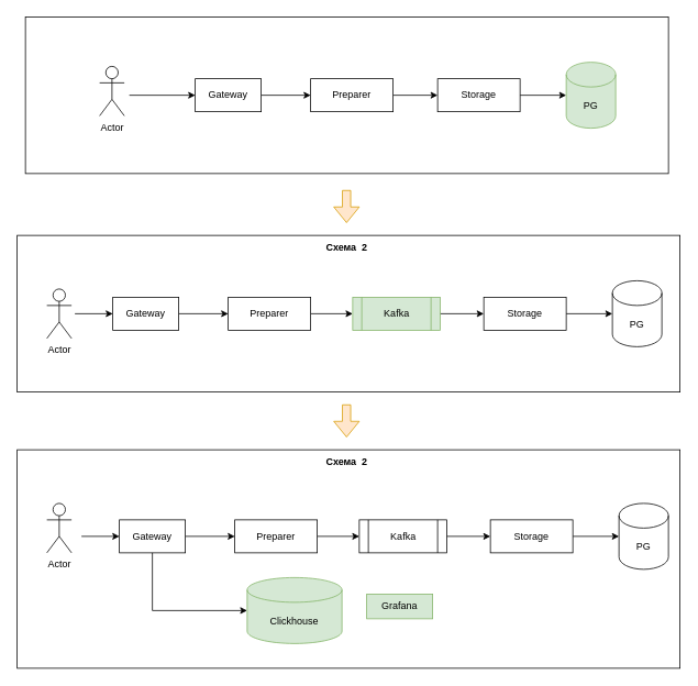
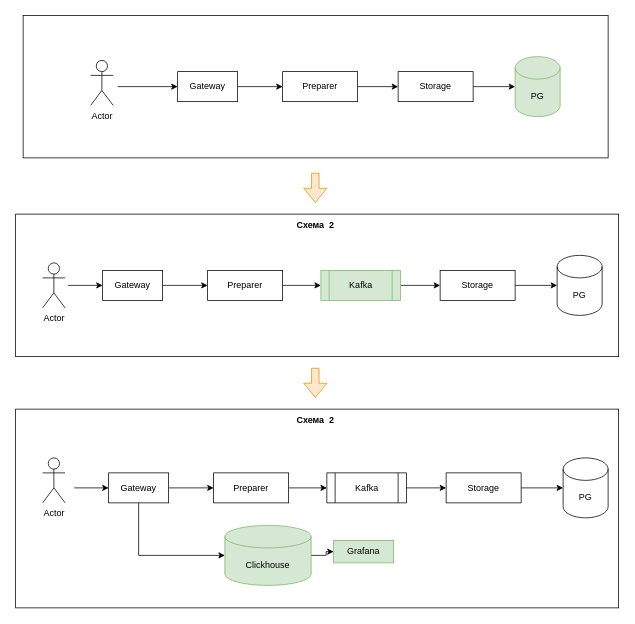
  <mxCell id="0" />
  <mxCell id="1" parent="0" />
  <mxCell id="2" value="" style="rounded=0;whiteSpace=wrap;html=1;" vertex="1" parent="1"><mxGeometry x="20" y="545" width="804" height="265" as="geometry" /></mxCell>
  <mxCell id="3" value="Схема&amp;nbsp; 2" style="text;html=1;strokeColor=none;fillColor=none;align=center;verticalAlign=middle;whiteSpace=wrap;rounded=0;fontStyle=1" vertex="1" parent="1"><mxGeometry x="390" y="545" width="60" height="30" as="geometry" /></mxCell>
  <mxCell id="4" value="" style="shape=flexArrow;endArrow=classic;html=1;fillColor=#ffe6cc;strokeColor=#d79b00;" edge="1" parent="1"><mxGeometry width="50" height="50" relative="1" as="geometry"><mxPoint x="419.55" y="490" as="sourcePoint" /><mxPoint x="419.55" y="530" as="targetPoint" /></mxGeometry></mxCell>
  <mxCell id="5" value="" style="rounded=0;whiteSpace=wrap;html=1;" vertex="1" parent="1"><mxGeometry x="20" y="285" width="804" height="190" as="geometry" /></mxCell>
  <mxCell id="6" value="" style="rounded=0;whiteSpace=wrap;html=1;" vertex="1" parent="1"><mxGeometry x="30" y="20" width="780" height="190" as="geometry" /></mxCell>
  <mxCell id="7" style="edgeStyle=orthogonalEdgeStyle;rounded=0;orthogonalLoop=1;jettySize=auto;html=1;" parent="1" source="8" target="11" edge="1"><mxGeometry relative="1" as="geometry" /></mxCell>
  <mxCell id="8" value="Gateway" style="rounded=0;whiteSpace=wrap;html=1;" parent="1" vertex="1"><mxGeometry x="236" y="95" width="80" height="40" as="geometry" /></mxCell>
  <mxCell id="9" value="" style="endArrow=classic;html=1;rounded=0;entryX=0;entryY=0.5;entryDx=0;entryDy=0;" parent="1" target="8" edge="1"><mxGeometry width="50" height="50" relative="1" as="geometry"><mxPoint x="156" y="115" as="sourcePoint" /><mxPoint x="216" y="115" as="targetPoint" /></mxGeometry></mxCell>
  <mxCell id="10" style="edgeStyle=orthogonalEdgeStyle;rounded=0;orthogonalLoop=1;jettySize=auto;html=1;entryX=0;entryY=0.5;entryDx=0;entryDy=0;" parent="1" source="11" target="13" edge="1"><mxGeometry relative="1" as="geometry" /></mxCell>
  <mxCell id="11" value="Preparer" style="rounded=0;whiteSpace=wrap;html=1;" parent="1" vertex="1"><mxGeometry x="376" y="95" width="100" height="40" as="geometry" /></mxCell>
  <mxCell id="12" style="edgeStyle=orthogonalEdgeStyle;rounded=0;orthogonalLoop=1;jettySize=auto;html=1;entryX=0;entryY=0.5;entryDx=0;entryDy=0;entryPerimeter=0;" parent="1" source="13" target="14" edge="1"><mxGeometry relative="1" as="geometry" /></mxCell>
  <mxCell id="13" value="Storage" style="rounded=0;whiteSpace=wrap;html=1;" parent="1" vertex="1"><mxGeometry x="530" y="95" width="100" height="40" as="geometry" /></mxCell>
  <mxCell id="14" value="PG" style="shape=cylinder3;whiteSpace=wrap;html=1;boundedLbl=1;backgroundOutline=1;size=15;fillColor=#d5e8d4;strokeColor=#82b366;" parent="1" vertex="1"><mxGeometry x="686" y="75" width="60" height="80" as="geometry" /></mxCell>
  <mxCell id="15" style="edgeStyle=orthogonalEdgeStyle;rounded=0;orthogonalLoop=1;jettySize=auto;html=1;" parent="1" source="16" target="19" edge="1"><mxGeometry relative="1" as="geometry" /></mxCell>
  <mxCell id="16" value="Gateway" style="rounded=0;whiteSpace=wrap;html=1;" parent="1" vertex="1"><mxGeometry x="136" y="360" width="80" height="40" as="geometry" /></mxCell>
  <mxCell id="17" value="" style="endArrow=classic;html=1;rounded=0;entryX=0;entryY=0.5;entryDx=0;entryDy=0;" parent="1" target="16" edge="1"><mxGeometry width="50" height="50" relative="1" as="geometry"><mxPoint x="90" y="380" as="sourcePoint" /><mxPoint x="116" y="380" as="targetPoint" /></mxGeometry></mxCell>
  <mxCell id="18" style="edgeStyle=orthogonalEdgeStyle;rounded=0;orthogonalLoop=1;jettySize=auto;html=1;entryX=0;entryY=0.5;entryDx=0;entryDy=0;" parent="1" source="19" target="24" edge="1"><mxGeometry relative="1" as="geometry" /></mxCell>
  <mxCell id="19" value="Preparer" style="rounded=0;whiteSpace=wrap;html=1;" parent="1" vertex="1"><mxGeometry x="276" y="360" width="100" height="40" as="geometry" /></mxCell>
  <mxCell id="20" style="edgeStyle=orthogonalEdgeStyle;rounded=0;orthogonalLoop=1;jettySize=auto;html=1;entryX=0;entryY=0.5;entryDx=0;entryDy=0;entryPerimeter=0;" parent="1" source="21" target="22" edge="1"><mxGeometry relative="1" as="geometry" /></mxCell>
  <mxCell id="21" value="Storage" style="rounded=0;whiteSpace=wrap;html=1;" parent="1" vertex="1"><mxGeometry x="586" y="360" width="100" height="40" as="geometry" /></mxCell>
  <mxCell id="22" value="PG" style="shape=cylinder3;whiteSpace=wrap;html=1;boundedLbl=1;backgroundOutline=1;size=15;" parent="1" vertex="1"><mxGeometry x="742" y="340" width="60" height="80" as="geometry" /></mxCell>
  <mxCell id="23" style="edgeStyle=orthogonalEdgeStyle;rounded=0;orthogonalLoop=1;jettySize=auto;html=1;entryX=0;entryY=0.5;entryDx=0;entryDy=0;" parent="1" source="24" target="21" edge="1"><mxGeometry relative="1" as="geometry" /></mxCell>
  <mxCell id="24" value="Kafka" style="shape=process;whiteSpace=wrap;html=1;backgroundOutline=1;fillColor=#d5e8d4;strokeColor=#82b366;" parent="1" vertex="1"><mxGeometry x="427" y="360" width="106" height="40" as="geometry" /></mxCell>
  <mxCell id="25" style="edgeStyle=orthogonalEdgeStyle;rounded=0;orthogonalLoop=1;jettySize=auto;html=1;" parent="1" source="26" target="29" edge="1"><mxGeometry relative="1" as="geometry" /></mxCell>
  <mxCell id="26" value="Gateway" style="rounded=0;whiteSpace=wrap;html=1;" parent="1" vertex="1"><mxGeometry x="144" y="630" width="80" height="40" as="geometry" /></mxCell>
  <mxCell id="27" value="" style="endArrow=classic;html=1;rounded=0;entryX=0;entryY=0.5;entryDx=0;entryDy=0;" parent="1" target="26" edge="1"><mxGeometry width="50" height="50" relative="1" as="geometry"><mxPoint x="98" y="650" as="sourcePoint" /><mxPoint x="124" y="650" as="targetPoint" /></mxGeometry></mxCell>
  <mxCell id="28" style="edgeStyle=orthogonalEdgeStyle;rounded=0;orthogonalLoop=1;jettySize=auto;html=1;entryX=0;entryY=0.5;entryDx=0;entryDy=0;" parent="1" source="29" target="34" edge="1"><mxGeometry relative="1" as="geometry" /></mxCell>
  <mxCell id="29" value="Preparer" style="rounded=0;whiteSpace=wrap;html=1;" parent="1" vertex="1"><mxGeometry x="284" y="630" width="100" height="40" as="geometry" /></mxCell>
  <mxCell id="30" style="edgeStyle=orthogonalEdgeStyle;rounded=0;orthogonalLoop=1;jettySize=auto;html=1;entryX=0;entryY=0.5;entryDx=0;entryDy=0;entryPerimeter=0;" parent="1" source="31" target="32" edge="1"><mxGeometry relative="1" as="geometry" /></mxCell>
  <mxCell id="31" value="Storage" style="rounded=0;whiteSpace=wrap;html=1;" parent="1" vertex="1"><mxGeometry x="594" y="630" width="100" height="40" as="geometry" /></mxCell>
  <mxCell id="32" value="PG" style="shape=cylinder3;whiteSpace=wrap;html=1;boundedLbl=1;backgroundOutline=1;size=15;" parent="1" vertex="1"><mxGeometry x="750" y="610" width="60" height="80" as="geometry" /></mxCell>
  <mxCell id="33" style="edgeStyle=orthogonalEdgeStyle;rounded=0;orthogonalLoop=1;jettySize=auto;html=1;entryX=0;entryY=0.5;entryDx=0;entryDy=0;" parent="1" source="34" target="31" edge="1"><mxGeometry relative="1" as="geometry" /></mxCell>
  <mxCell id="34" value="Kafka" style="shape=process;whiteSpace=wrap;html=1;backgroundOutline=1;" parent="1" vertex="1"><mxGeometry x="435" y="630" width="106" height="40" as="geometry" /></mxCell>
+ <mxCell id="35" style="edgeStyle=orthogonalEdgeStyle;rounded=0;orthogonalLoop=1;jettySize=auto;html=1;entryX=0;entryY=0.5;entryDx=0;entryDy=0;" parent="1" source="36" target="38" edge="1"><mxGeometry relative="1" as="geometry" /></mxCell>
  <mxCell id="36" value="Clickhouse" style="shape=cylinder3;whiteSpace=wrap;html=1;boundedLbl=1;backgroundOutline=1;size=15;fillColor=#d5e8d4;strokeColor=#82b366;" parent="1" vertex="1"><mxGeometry x="299" y="700" width="115" height="80" as="geometry" /></mxCell>
  <mxCell id="37" style="edgeStyle=orthogonalEdgeStyle;rounded=0;orthogonalLoop=1;jettySize=auto;html=1;entryX=0;entryY=0.5;entryDx=0;entryDy=0;entryPerimeter=0;exitX=0.5;exitY=1;exitDx=0;exitDy=0;" parent="1" source="26" target="36" edge="1"><mxGeometry relative="1" as="geometry"><mxPoint x="394" y="730" as="sourcePoint" /></mxGeometry></mxCell>
  <mxCell id="38" value="Grafana" style="rounded=0;whiteSpace=wrap;html=1;fillColor=#d5e8d4;strokeColor=#82b366;" parent="1" vertex="1"><mxGeometry x="444" y="720" width="80" height="30" as="geometry" /></mxCell>
  <mxCell id="39" value="Actor" style="shape=umlActor;verticalLabelPosition=bottom;verticalAlign=top;html=1;outlineConnect=0;" parent="1" vertex="1"><mxGeometry x="56" y="610" width="30" height="60" as="geometry" /></mxCell>
  <mxCell id="40" value="Actor" style="shape=umlActor;verticalLabelPosition=bottom;verticalAlign=top;html=1;outlineConnect=0;" vertex="1" parent="1"><mxGeometry x="120" y="80" width="30" height="60" as="geometry" /></mxCell>
  <mxCell id="41" value="" style="shape=flexArrow;endArrow=classic;html=1;fillColor=#ffe6cc;strokeColor=#d79b00;" edge="1" parent="1"><mxGeometry width="50" height="50" relative="1" as="geometry"><mxPoint x="419.55" y="230" as="sourcePoint" /><mxPoint x="419.55" y="270" as="targetPoint" /></mxGeometry></mxCell>
  <mxCell id="42" value="Actor" style="shape=umlActor;verticalLabelPosition=bottom;verticalAlign=top;html=1;outlineConnect=0;" vertex="1" parent="1"><mxGeometry x="56" y="350" width="30" height="60" as="geometry" /></mxCell>
  <mxCell id="43" value="Схема&amp;nbsp; 2" style="text;html=1;strokeColor=none;fillColor=none;align=center;verticalAlign=middle;whiteSpace=wrap;rounded=0;fontStyle=1" vertex="1" parent="1"><mxGeometry x="390" y="285" width="60" height="30" as="geometry" /></mxCell>
